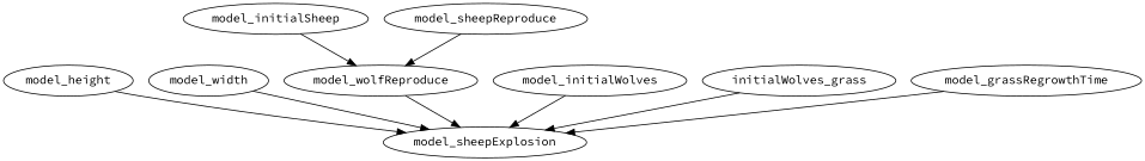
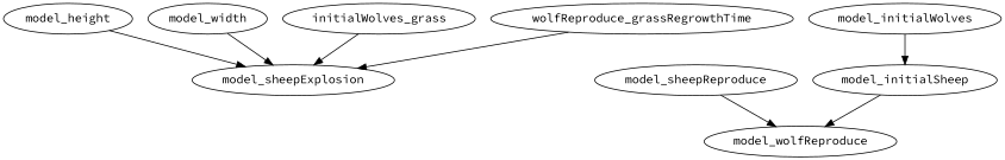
  strict digraph {
    fontname="Source Code Pro"
    node [fontname="Source Code Pro"]
    edge [fontname="Source Code Pro"]
    model_height
    model_sheepExplosion
    model_width
    model_initialSheep
    model_wolfReproduce
    model_initialWolves
    model_sheepReproduce
    n8 [label=initialWolves_grass]
-   model_grassRegrowthTime
+   model_grassRegrowthTime [label=wolfReproduce_grassRegrowthTime]
    model_height -> model_sheepExplosion
    model_width -> model_sheepExplosion
    model_initialSheep -> model_wolfReproduce
-   model_wolfReproduce -> model_sheepExplosion
-   model_initialWolves -> model_sheepExplosion
+   model_initialWolves -> model_initialSheep
    model_sheepReproduce -> model_wolfReproduce
    n8 -> model_sheepExplosion
    model_grassRegrowthTime -> model_sheepExplosion
  }
